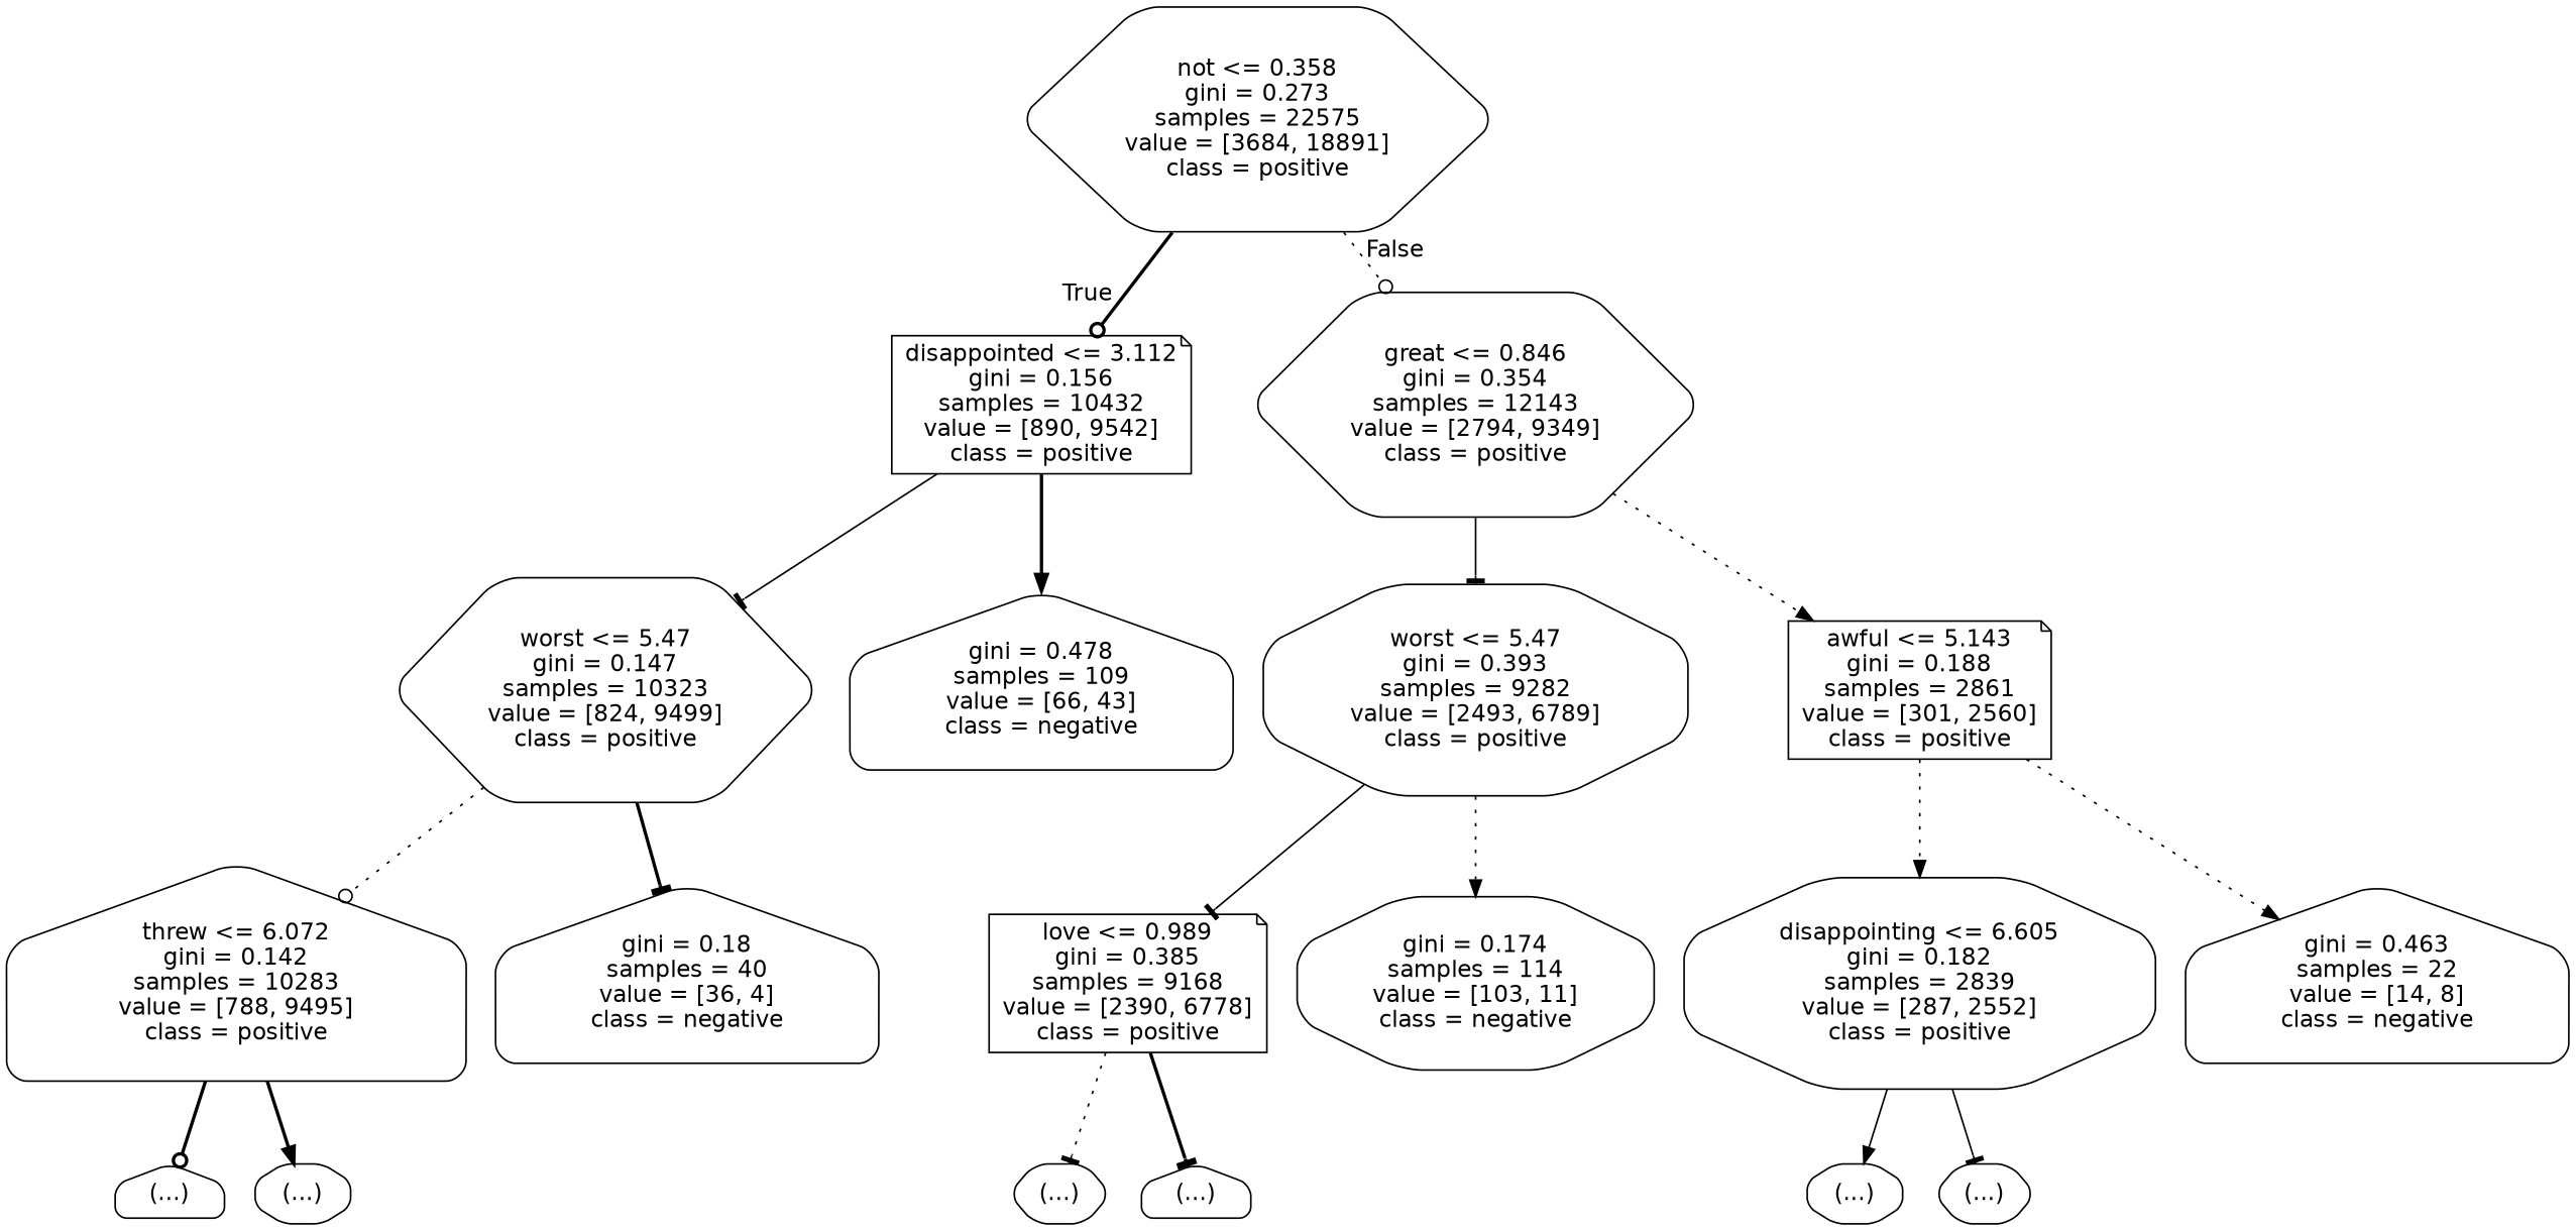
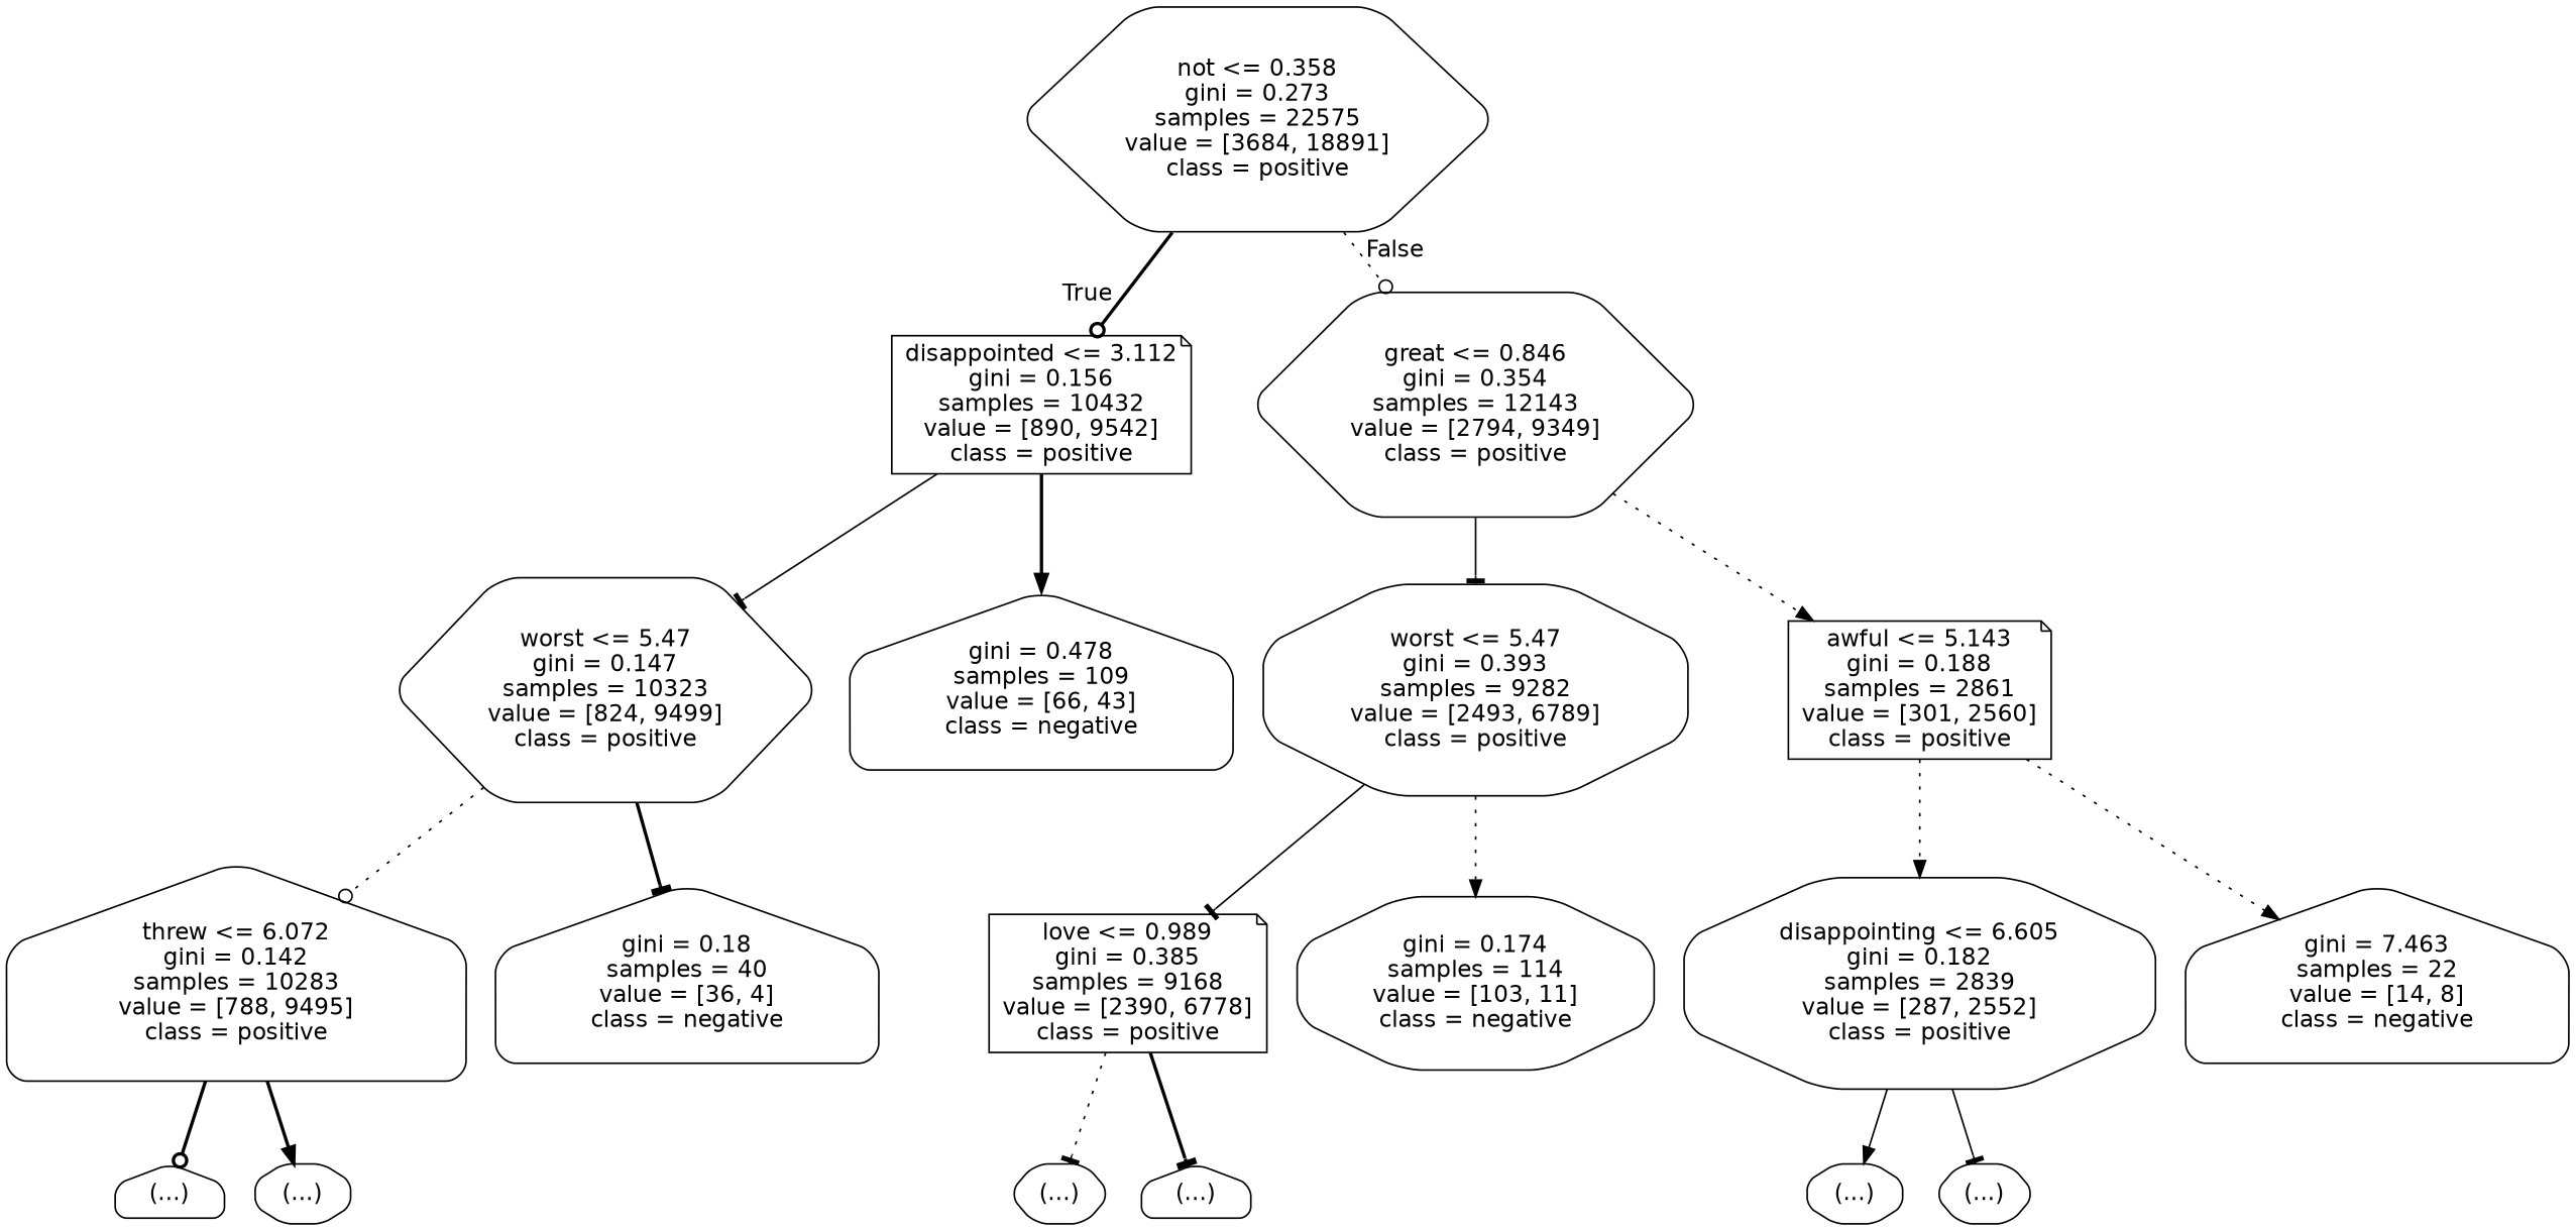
  digraph {
    node [color=black fontname=helvetica shape=house style=rounded]
    edge [fontname=helvetica style=dotted arrowhead=tee]
    n1 [label="not <= 0.358\ngini = 0.273\nsamples = 22575\nvalue = [3684, 18891]\nclass = positive" shape=hexagon]
    n2 [label="disappointed <= 3.112\ngini = 0.156\nsamples = 10432\nvalue = [890, 9542]\nclass = positive" shape=note]
    n3 [label="great <= 0.846\ngini = 0.354\nsamples = 12143\nvalue = [2794, 9349]\nclass = positive" shape=hexagon]
    n4 [label="worst <= 5.47\ngini = 0.147\nsamples = 10323\nvalue = [824, 9499]\nclass = positive" shape=hexagon]
    n5 [label="gini = 0.478\nsamples = 109\nvalue = [66, 43]\nclass = negative"]
    n6 [label="threw <= 6.072\ngini = 0.142\nsamples = 10283\nvalue = [788, 9495]\nclass = positive"]
    n7 [label="gini = 0.18\nsamples = 40\nvalue = [36, 4]\nclass = negative"]
    n8 [label="(...)"]
    n9 [label="(...)" shape=octagon]
    n10 [label="worst <= 5.47\ngini = 0.393\nsamples = 9282\nvalue = [2493, 6789]\nclass = positive" shape=octagon]
    n11 [label="awful <= 5.143\ngini = 0.188\nsamples = 2861\nvalue = [301, 2560]\nclass = positive" shape=note]
    n12 [label="love <= 0.989\ngini = 0.385\nsamples = 9168\nvalue = [2390, 6778]\nclass = positive" shape=note]
    n13 [label="gini = 0.174\nsamples = 114\nvalue = [103, 11]\nclass = negative" shape=octagon]
    n14 [label="(...)" shape=hexagon]
    n15 [label="(...)"]
    n16 [label="disappointing <= 6.605\ngini = 0.182\nsamples = 2839\nvalue = [287, 2552]\nclass = positive" shape=octagon]
-   n17 [label="gini = 0.463\nsamples = 22\nvalue = [14, 8]\nclass = negative"]
+   n17 [label="gini = 7.463\nsamples = 22\nvalue = [14, 8]\nclass = negative"]
    n18 [label="(...)" shape=octagon]
    n19 [label="(...)" shape=hexagon]
    n1 -> n2 [headlabel=True labelangle=45 labeldistance=2.5 style=bold arrowhead=odot]
    n1 -> n3 [headlabel=False labelangle=-45 labeldistance=2.5 arrowhead=odot]
    n2 -> n4 [style=solid]
    n2 -> n5 [style=bold arrowhead=normal]
    n3 -> n10 [style=solid]
    n3 -> n11 [arrowhead=normal]
    n4 -> n6 [arrowhead=odot]
    n4 -> n7 [style=bold]
    n6 -> n8 [style=bold arrowhead=odot]
    n6 -> n9 [style=bold arrowhead=normal]
    n10 -> n12 [style=solid]
    n10 -> n13 [arrowhead=normal]
    n11 -> n16 [arrowhead=normal]
    n11 -> n17 [arrowhead=normal]
    n12 -> n14
    n12 -> n15 [style=bold]
    n16 -> n18 [style=solid arrowhead=normal]
    n16 -> n19 [style=solid]
  }
